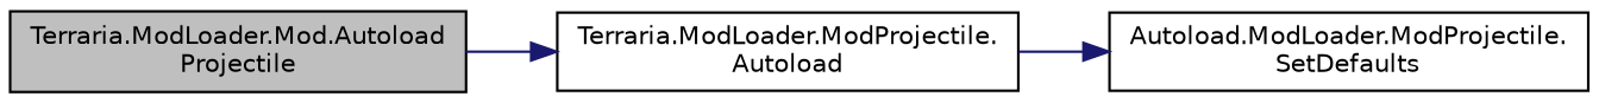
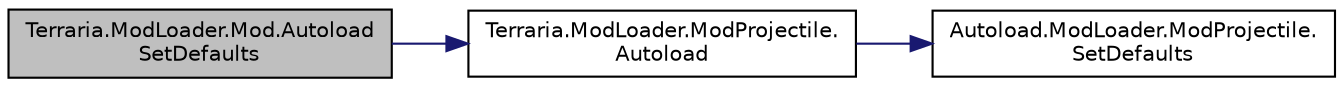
  digraph {
    rankdir=LR
    node [color=black fillcolor=white fontname=Helvetica fontsize=10 shape=record style=filled]
    edge [color=midnightblue fontname=Helvetica fontsize=10 labelfontname=Helvetica labelfontsize=10 style=solid]
-   n1 [fillcolor=grey75 fontcolor=black height=0.2 label="Terraria.ModLoader.Mod.Autoload\lProjectile" width=0.4]
+   n1 [fillcolor=grey75 fontcolor=black height=0.2 label="Terraria.ModLoader.Mod.Autoload\lSetDefaults" width=0.4]
    n2 [height=0.2 label="Terraria.ModLoader.ModProjectile.\lAutoload" width=0.4]
    n3 [height=0.2 label="Autoload.ModLoader.ModProjectile.\lSetDefaults" width=0.4]
    n1 -> n2
    n2 -> n3
  }
